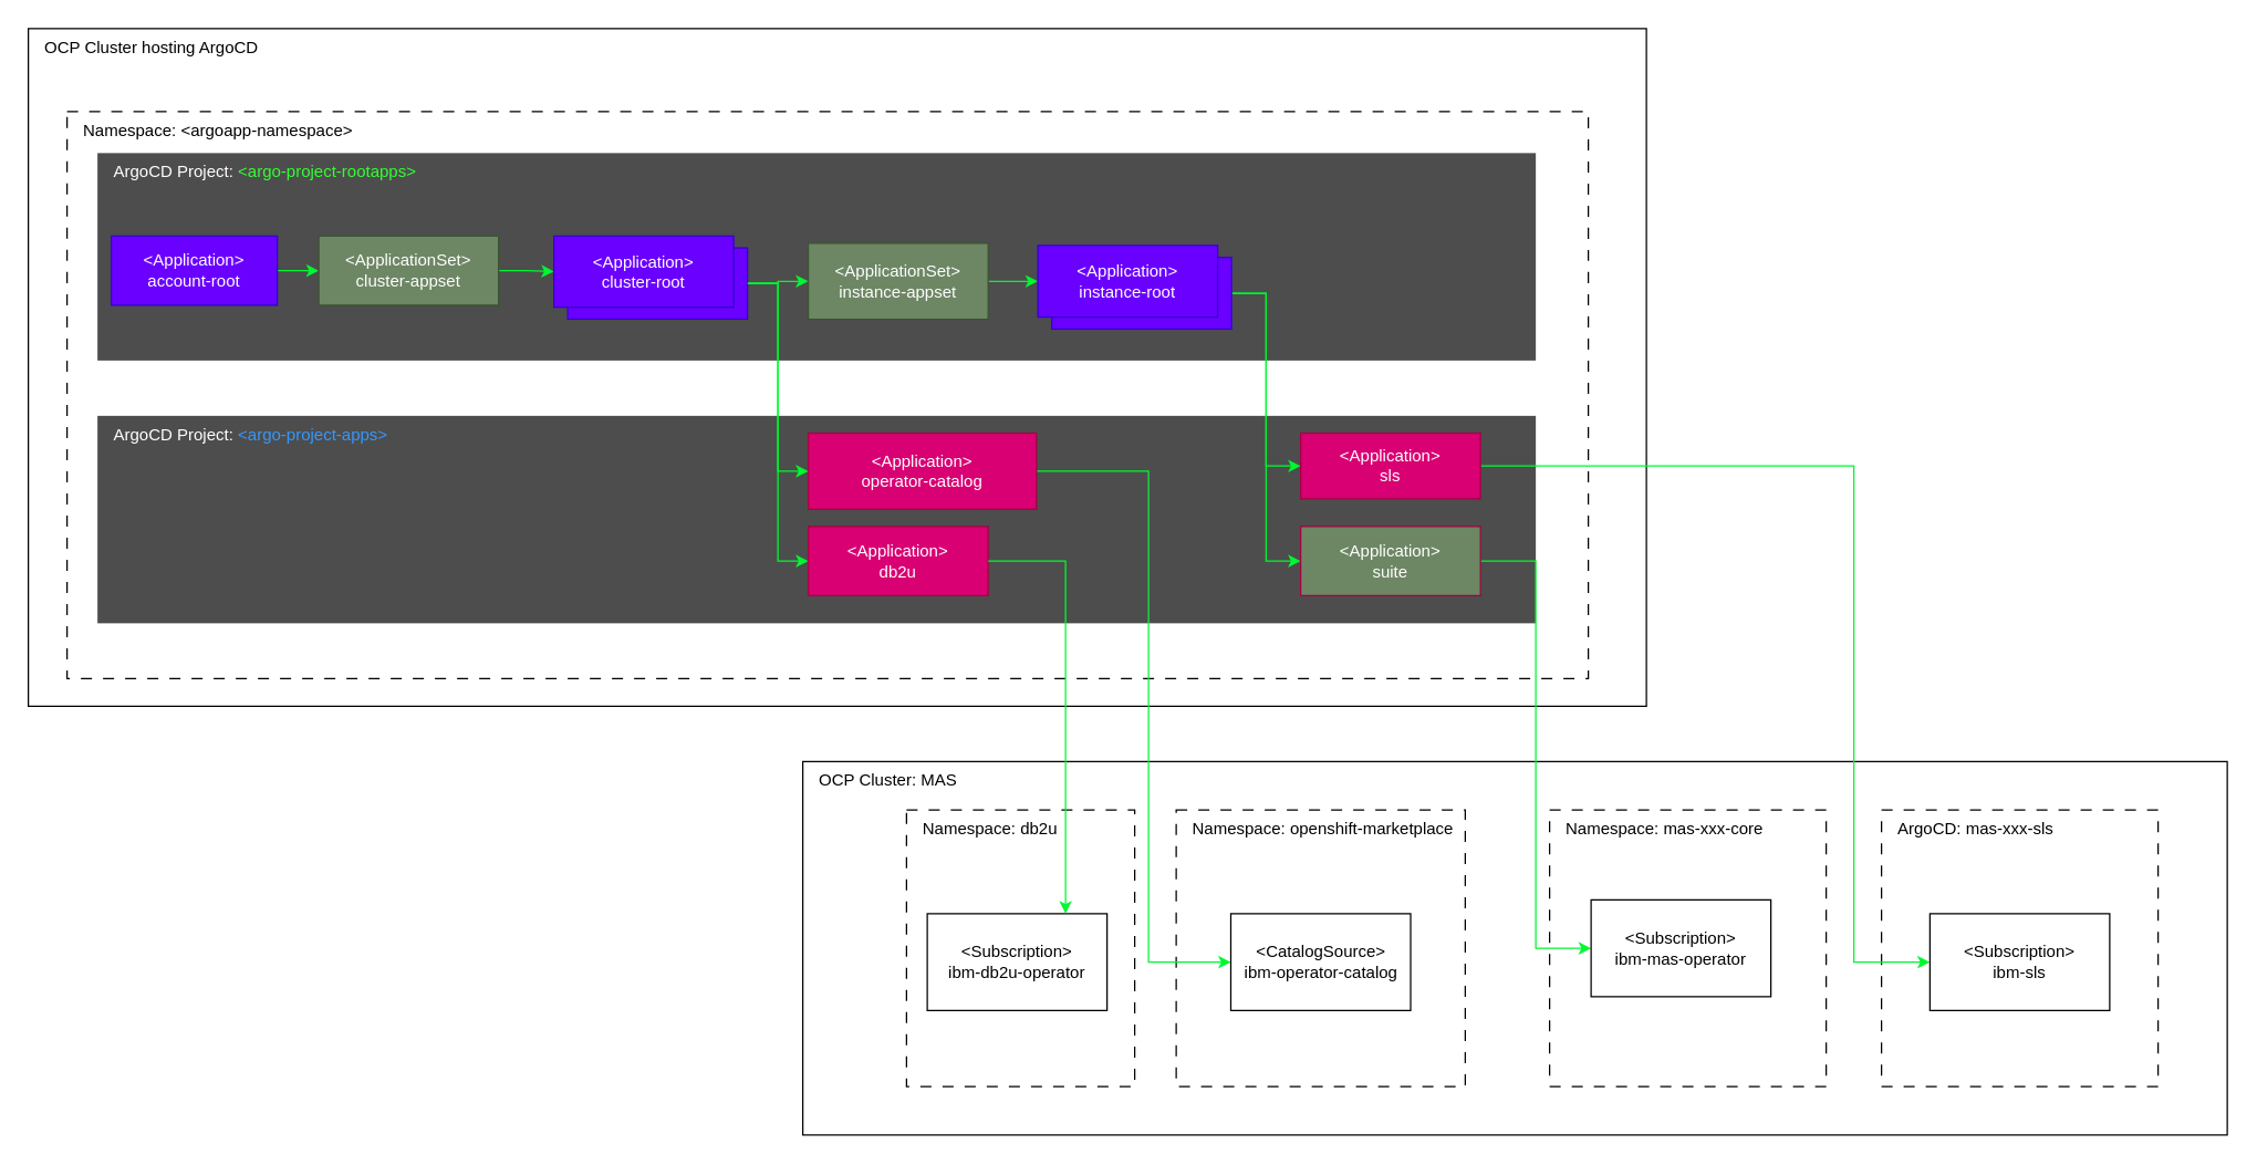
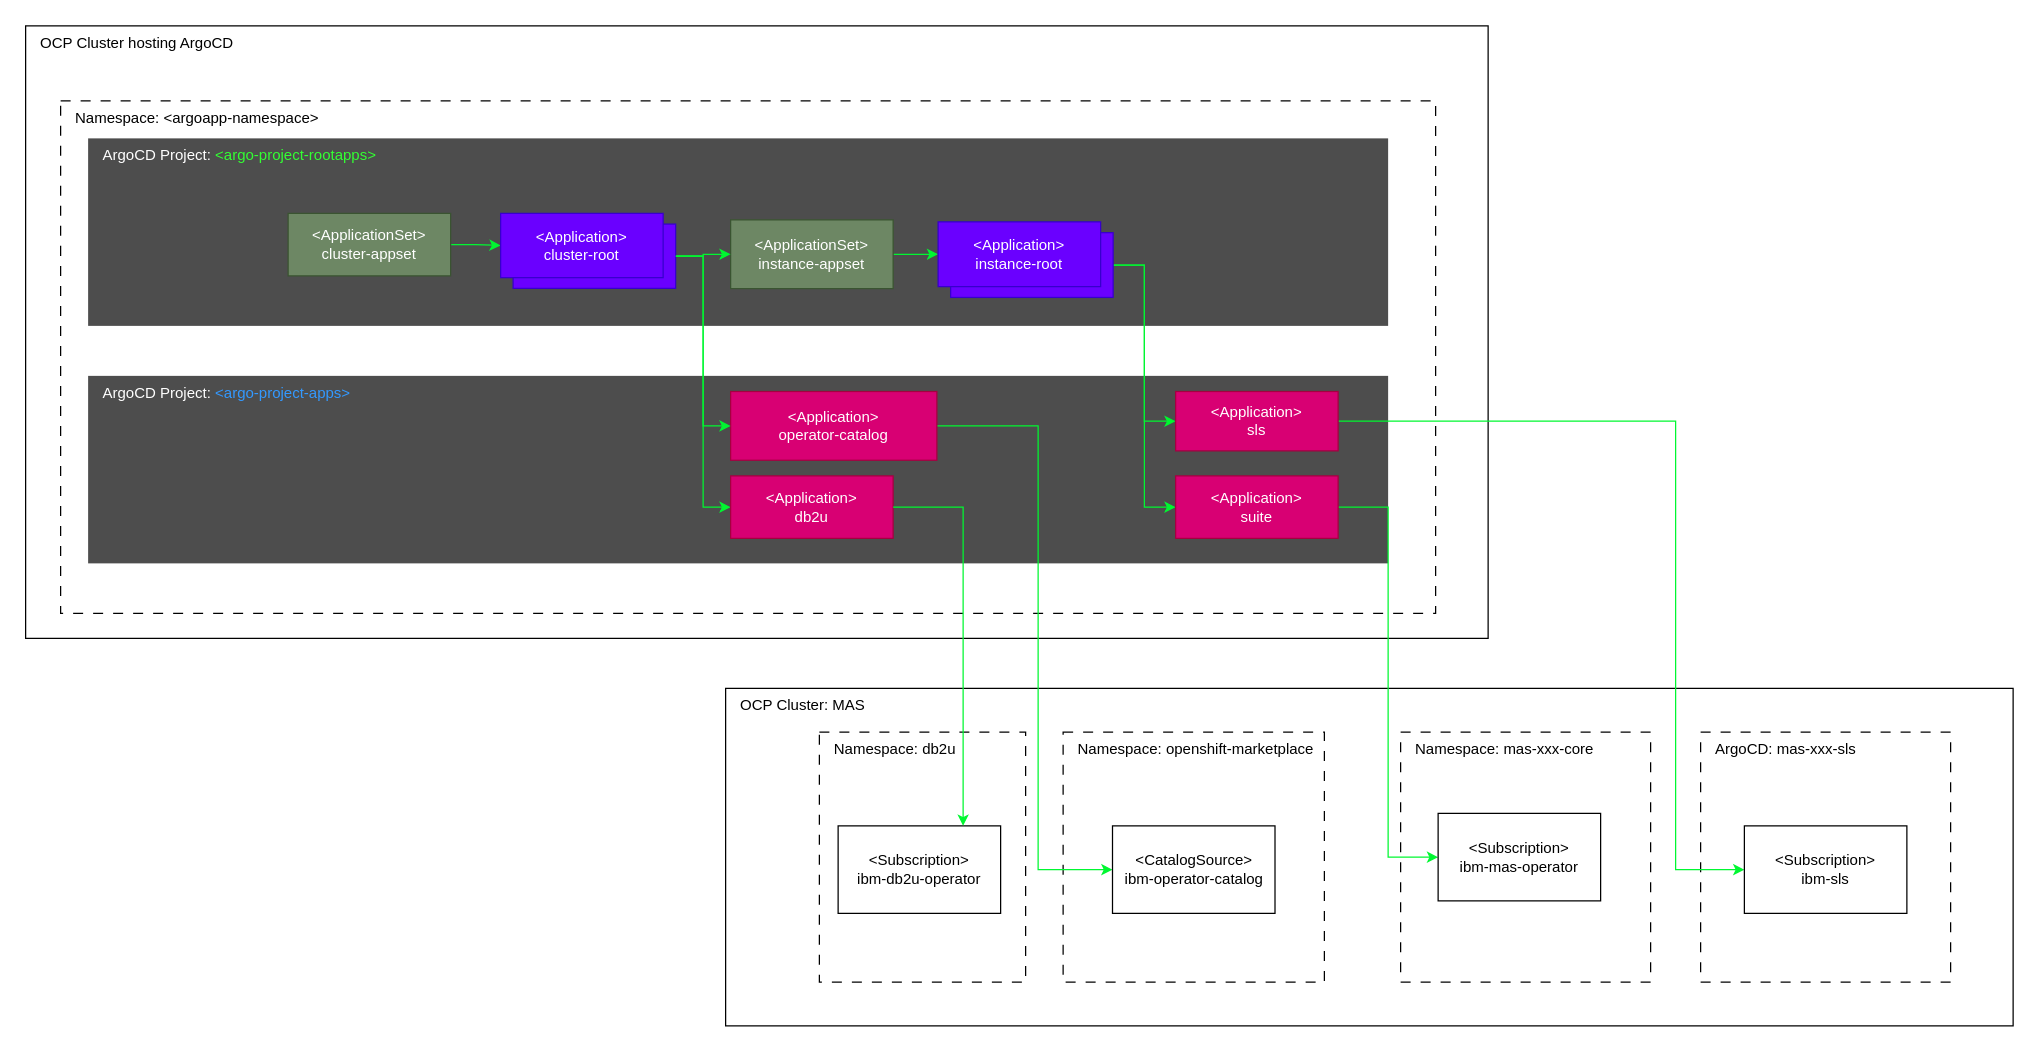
  <mxCell id="0" />
  <mxCell id="1" parent="0" />
  <mxCell id="2" value="&amp;nbsp; &amp;nbsp;OCP Cluster hosting ArgoCD" style="rounded=0;whiteSpace=wrap;html=1;verticalAlign=top;align=left;fillColor=default;" parent="1" vertex="1"><mxGeometry x="20" y="20" width="1170" height="490" as="geometry" /></mxCell>
  <mxCell id="3" value="&amp;nbsp; &amp;nbsp;Namespace: &amp;lt;argoapp-namespace&amp;gt;" style="rounded=0;whiteSpace=wrap;html=1;dashed=1;dashPattern=8 8;verticalAlign=top;align=left;fillColor=none;" parent="1" vertex="1"><mxGeometry x="48" y="80" width="1100" height="410" as="geometry" /></mxCell>
  <mxCell id="4" value="&amp;nbsp; &amp;nbsp;OCP Cluster: MAS" style="rounded=0;whiteSpace=wrap;html=1;align=left;verticalAlign=top;fillColor=default;" parent="1" vertex="1"><mxGeometry x="580" y="550" width="1030" height="270" as="geometry" /></mxCell>
  <mxCell id="5" value="&amp;nbsp; &amp;nbsp;Namespace: openshift-marketplace" style="rounded=0;whiteSpace=wrap;html=1;dashed=1;dashPattern=8 8;verticalAlign=top;align=left;fillColor=none;" parent="1" vertex="1"><mxGeometry x="850" y="585" width="209" height="200" as="geometry" /></mxCell>
  <mxCell id="6" value="&amp;nbsp; &amp;nbsp;ArgoCD: mas-xxx-sls" style="rounded=0;whiteSpace=wrap;html=1;dashed=1;dashPattern=8 8;verticalAlign=top;align=left;fillColor=none;" parent="1" vertex="1"><mxGeometry x="1360" y="585" width="200" height="200" as="geometry" /></mxCell>
  <mxCell id="7" value="&amp;nbsp; &amp;nbsp;ArgoCD Project: &lt;font color=&quot;#33ff33&quot;&gt;&amp;lt;argo-project-rootapps&amp;gt;&lt;/font&gt;" style="rounded=0;whiteSpace=wrap;html=1;fillColor=#4D4D4D;strokeColor=none;fontColor=#ffffff;align=left;verticalAlign=top;dashed=1;dashPattern=8 8;" parent="1" vertex="1"><mxGeometry x="70" y="110" width="1040" height="150" as="geometry" /></mxCell>
  <mxCell id="8" value="&amp;nbsp; &amp;nbsp;Namespace: mas-xxx-core" style="rounded=0;whiteSpace=wrap;html=1;dashed=1;dashPattern=8 8;verticalAlign=top;align=left;fillColor=none;" parent="1" vertex="1"><mxGeometry x="1120" y="585" width="200" height="200" as="geometry" /></mxCell>
  <mxCell id="9" value="&amp;nbsp; &amp;nbsp;ArgoCD Project: &lt;font color=&quot;#3399ff&quot;&gt;&amp;lt;argo-project-apps&amp;gt;&lt;/font&gt;" style="rounded=0;whiteSpace=wrap;html=1;dashed=1;dashPattern=8 8;fillColor=#4D4D4D;strokeColor=none;fontColor=#ffffff;align=left;verticalAlign=top;" parent="1" vertex="1"><mxGeometry x="70" y="300" width="1040" height="150" as="geometry" /></mxCell>
  <mxCell id="10" style="edgeStyle=elbowEdgeStyle;rounded=0;html=1;exitX=1;exitY=0.5;exitDx=0;exitDy=0;strokeColor=#00F731;" parent="1" source="31" target="14" edge="1"><mxGeometry relative="1" as="geometry" /></mxCell>
  <mxCell id="11" style="edgeStyle=elbowEdgeStyle;rounded=0;html=1;exitX=1;exitY=0.5;exitDx=0;exitDy=0;strokeColor=#00F731;" parent="1" source="12" target="37" edge="1"><mxGeometry relative="1" as="geometry"><Array as="points"><mxPoint x="830" y="550" /><mxPoint x="840" y="530" /><mxPoint x="850" y="530" /></Array></mxGeometry></mxCell>
  <mxCell id="12" value="&amp;lt;Application&amp;gt;&lt;br&gt;operator-catalog" style="rounded=0;whiteSpace=wrap;html=1;fillColor=#d80073;strokeColor=#A50040;fontColor=#ffffff;" parent="1" vertex="1"><mxGeometry x="584" y="312.5" width="165" height="55" as="geometry" /></mxCell>
  <mxCell id="13" style="edgeStyle=elbowEdgeStyle;rounded=0;html=1;exitX=1;exitY=0.5;exitDx=0;exitDy=0;strokeColor=#00F731;" parent="1" source="28" target="16" edge="1"><mxGeometry relative="1" as="geometry" /></mxCell>
  <mxCell id="14" value="&amp;lt;Application&amp;gt;&lt;br&gt;db2u" style="rounded=0;whiteSpace=wrap;html=1;fillColor=#d80073;strokeColor=#A50040;fontColor=#ffffff;" parent="1" vertex="1"><mxGeometry x="584" y="380" width="130" height="50" as="geometry" /></mxCell>
  <mxCell id="15" style="edgeStyle=elbowEdgeStyle;shape=connector;rounded=0;html=1;labelBackgroundColor=default;strokeColor=#00F731;fontFamily=Helvetica;fontSize=11;fontColor=#3399FF;endArrow=classic;" parent="1" source="16" target="38" edge="1"><mxGeometry relative="1" as="geometry" /></mxCell>
- <mxCell id="16" value="&amp;lt;Application&amp;gt;&lt;br&gt;suite" style="rounded=0;whiteSpace=wrap;html=1;fillColor=#6d8764;strokeColor=#A50040;fontColor=#ffffff;" parent="1" vertex="1"><mxGeometry x="940" y="380" width="130" height="50" as="geometry" /></mxCell>
- <mxCell id="17" style="edgeStyle=none;html=1;fillColor=#e3c800;strokeColor=#00F731;" parent="1" source="18" target="21" edge="1"><mxGeometry relative="1" as="geometry" /></mxCell>
- <mxCell id="18" value="&amp;lt;Application&amp;gt;&lt;br&gt;account-root" style="rounded=0;whiteSpace=wrap;html=1;fillColor=#6a00ff;strokeColor=#3700CC;fontColor=#ffffff;align=center;" parent="1" vertex="1"><mxGeometry x="80" y="170" width="120" height="50" as="geometry" /></mxCell>
+ <mxCell id="16" value="&amp;lt;Application&amp;gt;&lt;br&gt;suite" style="rounded=0;whiteSpace=wrap;html=1;fillColor=#d80073;strokeColor=#A50040;fontColor=#ffffff;" parent="1" vertex="1"><mxGeometry x="940" y="380" width="130" height="50" as="geometry" /></mxCell>
  <mxCell id="19" style="edgeStyle=elbowEdgeStyle;html=1;rounded=0;exitX=1;exitY=0.5;exitDx=0;exitDy=0;strokeColor=#00F731;" parent="1" source="31" target="12" edge="1"><mxGeometry relative="1" as="geometry" /></mxCell>
  <mxCell id="20" style="edgeStyle=elbowEdgeStyle;rounded=0;html=1;strokeColor=#00F731;" parent="1" source="21" target="32" edge="1"><mxGeometry relative="1" as="geometry" /></mxCell>
  <mxCell id="21" value="&amp;lt;ApplicationSet&amp;gt;&lt;br&gt;cluster-appset" style="rounded=0;whiteSpace=wrap;html=1;fillColor=#6d8764;strokeColor=#3A5431;fontColor=#ffffff;" parent="1" vertex="1"><mxGeometry x="230" y="170" width="130" height="50" as="geometry" /></mxCell>
  <mxCell id="22" style="edgeStyle=elbowEdgeStyle;rounded=0;html=1;strokeColor=#00F731;" parent="1" source="24" target="29" edge="1"><mxGeometry relative="1" as="geometry" /></mxCell>
  <mxCell id="23" style="edgeStyle=elbowEdgeStyle;rounded=0;html=1;exitX=1;exitY=0.5;exitDx=0;exitDy=0;strokeColor=#00F731;" parent="1" source="28" target="26" edge="1"><mxGeometry relative="1" as="geometry" /></mxCell>
  <mxCell id="24" value="&amp;lt;ApplicationSet&amp;gt;&lt;br&gt;instance-appset" style="rounded=0;whiteSpace=wrap;html=1;fillColor=#6d8764;strokeColor=#3A5431;fontColor=#ffffff;" parent="1" vertex="1"><mxGeometry x="584" y="175.2" width="130" height="55" as="geometry" /></mxCell>
  <mxCell id="25" style="edgeStyle=elbowEdgeStyle;shape=connector;rounded=0;html=1;labelBackgroundColor=default;strokeColor=#00F731;fontFamily=Helvetica;fontSize=11;fontColor=#3399FF;endArrow=classic;" parent="1" source="26" target="39" edge="1"><mxGeometry relative="1" as="geometry"><Array as="points"><mxPoint x="1340" y="530" /></Array></mxGeometry></mxCell>
  <mxCell id="26" value="&amp;lt;Application&amp;gt;&lt;br&gt;sls" style="rounded=0;whiteSpace=wrap;html=1;fillColor=#d80073;strokeColor=#A50040;fontColor=#ffffff;" parent="1" vertex="1"><mxGeometry x="940" y="312.5" width="130" height="47.5" as="geometry" /></mxCell>
  <mxCell id="27" value="" style="group" parent="1" vertex="1" connectable="0"><mxGeometry x="750" y="176.79" width="210" height="95" as="geometry" /></mxCell>
  <mxCell id="28" value="cluster-root" style="rounded=0;whiteSpace=wrap;html=1;fillColor=#6a00ff;fontColor=#ffffff;strokeColor=#3700CC;" parent="27" vertex="1"><mxGeometry x="10" y="8.636" width="130" height="51.818" as="geometry" /></mxCell>
  <mxCell id="29" value="&amp;lt;Application&amp;gt;&lt;br&gt;instance-root" style="rounded=0;whiteSpace=wrap;html=1;fillColor=#6a00ff;fontColor=#ffffff;strokeColor=#3700CC;" parent="27" vertex="1"><mxGeometry width="130" height="51.818" as="geometry" /></mxCell>
  <mxCell id="30" value="" style="group" parent="1" vertex="1" connectable="0"><mxGeometry x="400" y="170" width="140" height="60" as="geometry" /></mxCell>
  <mxCell id="31" value="cluster-root" style="rounded=0;whiteSpace=wrap;html=1;fillColor=#6a00ff;fontColor=#ffffff;strokeColor=#3700CC;" parent="30" vertex="1"><mxGeometry x="10" y="8.571" width="130" height="51.429" as="geometry" /></mxCell>
  <mxCell id="32" value="&amp;lt;Application&amp;gt;&lt;br&gt;cluster-root" style="rounded=0;whiteSpace=wrap;html=1;fillColor=#6a00ff;fontColor=#ffffff;strokeColor=#3700CC;" parent="30" vertex="1"><mxGeometry width="130" height="51.429" as="geometry" /></mxCell>
  <mxCell id="33" style="edgeStyle=elbowEdgeStyle;rounded=0;html=1;strokeColor=#00F731;" parent="1" source="31" target="24" edge="1"><mxGeometry relative="1" as="geometry" /></mxCell>
  <mxCell id="34" value="&amp;nbsp; &amp;nbsp;Namespace: db2u" style="rounded=0;whiteSpace=wrap;html=1;dashed=1;dashPattern=8 8;verticalAlign=top;align=left;fillColor=none;" parent="1" vertex="1"><mxGeometry x="655" y="585" width="165" height="200" as="geometry" /></mxCell>
  <mxCell id="35" value="&amp;lt;Subscription&amp;gt;&lt;br&gt;ibm-db2u-operator" style="rounded=0;whiteSpace=wrap;html=1;" parent="1" vertex="1"><mxGeometry x="670" y="660" width="130" height="70" as="geometry" /></mxCell>
  <mxCell id="36" style="edgeStyle=elbowEdgeStyle;shape=connector;rounded=0;html=1;labelBackgroundColor=default;strokeColor=#00F731;fontFamily=Helvetica;fontSize=11;fontColor=default;endArrow=classic;" parent="1" source="14" target="35" edge="1"><mxGeometry relative="1" as="geometry"><Array as="points"><mxPoint x="770" y="530" /><mxPoint x="740" y="545" /></Array></mxGeometry></mxCell>
  <mxCell id="37" value="&amp;lt;CatalogSource&amp;gt;&lt;br&gt;ibm-operator-catalog" style="rounded=0;whiteSpace=wrap;html=1;" parent="1" vertex="1"><mxGeometry x="889.5" y="660" width="130" height="70" as="geometry" /></mxCell>
  <mxCell id="38" value="&amp;lt;Subscription&amp;gt;&lt;br&gt;ibm-mas-operator" style="rounded=0;whiteSpace=wrap;html=1;" parent="1" vertex="1"><mxGeometry x="1150" y="650" width="130" height="70" as="geometry" /></mxCell>
  <mxCell id="39" value="&amp;lt;Subscription&amp;gt;&lt;br&gt;ibm-sls" style="rounded=0;whiteSpace=wrap;html=1;" parent="1" vertex="1"><mxGeometry x="1395" y="660" width="130" height="70" as="geometry" /></mxCell>
